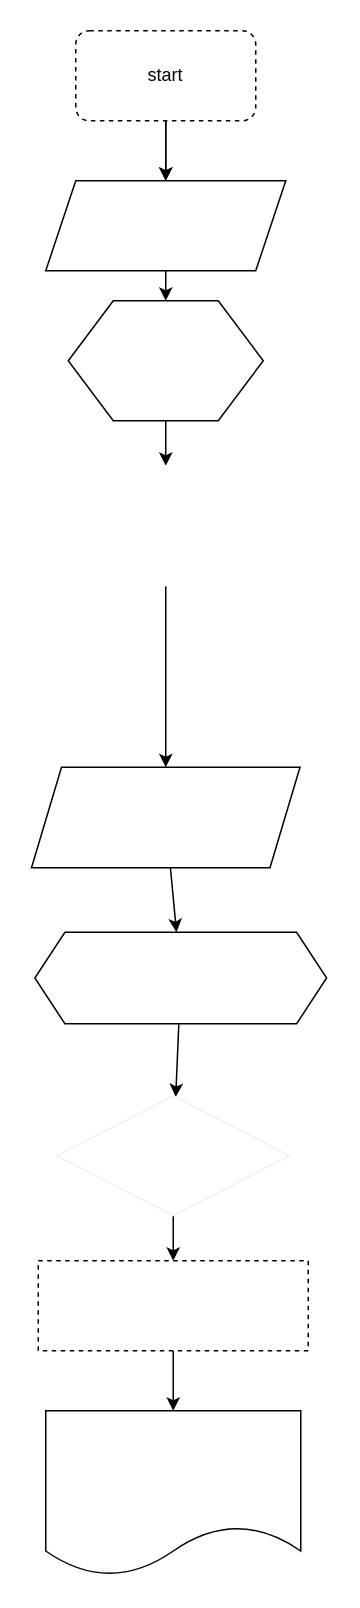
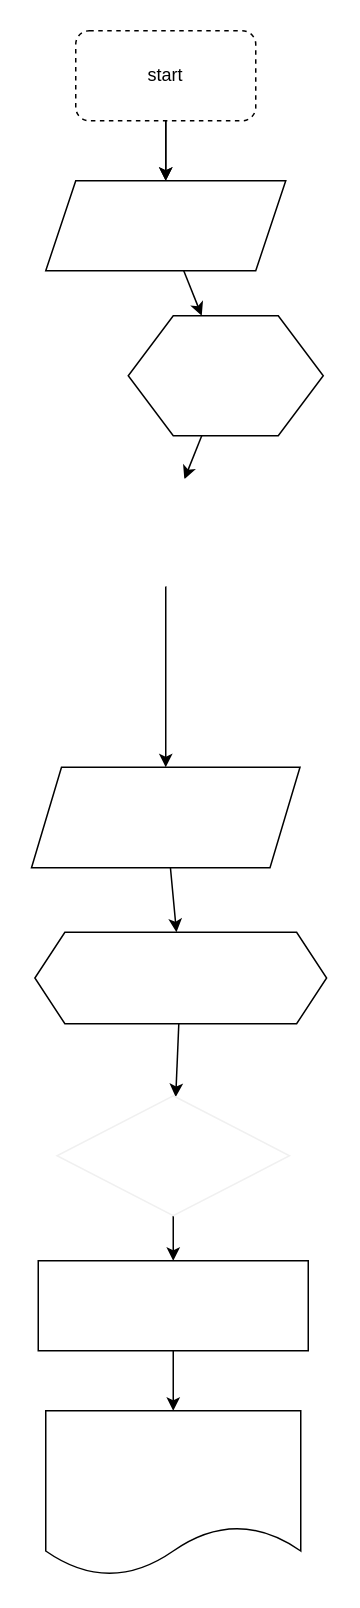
  <mxCell id="0" />
  <mxCell id="1" parent="0" />
  <mxCell id="2" value="" style="edgeStyle=none;html=1;" edge="1" parent="1" source="4"><mxGeometry relative="1" as="geometry"><mxPoint x="110" y="120" as="targetPoint" /></mxGeometry></mxCell>
  <mxCell id="3" style="edgeStyle=none;html=1;" edge="1" parent="1" source="4" target="6"><mxGeometry relative="1" as="geometry" /></mxCell>
  <mxCell id="4" value="start" style="rounded=1;whiteSpace=wrap;html=1;dashed=1;" vertex="1" parent="1"><mxGeometry x="50" y="20" width="120" height="60" as="geometry" /></mxCell>
  <mxCell id="5" value="" style="edgeStyle=none;html=1;fontFamily=Times New Roman;fontSize=6;fontColor=#FFFFFF;" edge="1" parent="1" source="6" target="8"><mxGeometry relative="1" as="geometry" /></mxCell>
  <mxCell id="6" value="&lt;div style=&quot;line-height: 18px&quot;&gt;&lt;p class=&quot;p1&quot; style=&quot;margin: 0px ; font-stretch: normal ; line-height: normal&quot;&gt;&lt;font color=&quot;#ffffff&quot; style=&quot;font-size: 9px&quot;&gt;string[] Array = new string[] {};&lt;/font&gt;&lt;/p&gt;&lt;div style=&quot;line-height: 18px ; font-size: 8px&quot;&gt;&lt;font color=&quot;#ffffff&quot; style=&quot;font-size: 8px&quot;&gt;int lenArray = 0;&lt;/font&gt;&lt;/div&gt;&lt;/div&gt;" style="shape=parallelogram;perimeter=parallelogramPerimeter;whiteSpace=wrap;html=1;fixedSize=1;" vertex="1" parent="1"><mxGeometry x="30" y="120" width="160" height="60" as="geometry" /></mxCell>
  <mxCell id="7" value="" style="edgeStyle=none;html=1;fontFamily=Times New Roman;fontSize=6;fontColor=#FFFFFF;" edge="1" parent="1" source="8" target="10"><mxGeometry relative="1" as="geometry" /></mxCell>
- <mxCell id="8" value="&lt;div style=&quot;line-height: 18px&quot;&gt;&lt;font face=&quot;Helvetica&quot; style=&quot;font-size: 10px&quot;&gt;i &amp;lt;= Array.Length - 1; i++&lt;/font&gt;&lt;/div&gt;" style="shape=hexagon;perimeter=hexagonPerimeter2;whiteSpace=wrap;html=1;fixedSize=1;fontFamily=Times New Roman;fontSize=9;fontColor=#FFFFFF;size=30;" vertex="1" parent="1"><mxGeometry x="45" y="200" width="130" height="80" as="geometry" /></mxCell>
+ <mxCell id="8" value="&lt;div style=&quot;line-height: 18px&quot;&gt;&lt;font face=&quot;Helvetica&quot; style=&quot;font-size: 10px&quot;&gt;i &amp;lt;= Array.Length - 1; i++&lt;/font&gt;&lt;/div&gt;" style="shape=hexagon;perimeter=hexagonPerimeter2;whiteSpace=wrap;html=1;fixedSize=1;fontFamily=Times New Roman;fontSize=9;fontColor=#FFFFFF;size=30;" vertex="1" parent="1"><mxGeometry x="85" y="210" width="130" height="80" as="geometry" /></mxCell>
  <mxCell id="9" value="" style="edgeStyle=none;html=1;fontFamily=Times New Roman;fontSize=11;fontColor=#FFFFFF;" edge="1" parent="1" source="10" target="12"><mxGeometry relative="1" as="geometry" /></mxCell>
  <mxCell id="10" value="&lt;div style=&quot;line-height: 18px&quot;&gt;&lt;font style=&quot;font-size: 9px&quot; face=&quot;Helvetica&quot;&gt;Array[i].Length &amp;lt;= 3&lt;/font&gt;&lt;/div&gt;" style="rhombus;whiteSpace=wrap;html=1;fontFamily=Times New Roman;fontSize=9;fontColor=#FFFFFF;strokeColor=#FFFFFF;" vertex="1" parent="1"><mxGeometry x="55" y="310" width="110" height="80" as="geometry" /></mxCell>
  <mxCell id="11" value="" style="edgeStyle=none;html=1;fontFamily=Times New Roman;fontSize=9;fontColor=#FFFFFF;" edge="1" parent="1" source="12" target="14"><mxGeometry relative="1" as="geometry" /></mxCell>
  <mxCell id="12" value="&lt;div style=&quot;line-height: 18px ; font-size: 8px&quot;&gt;&lt;div&gt;&lt;font face=&quot;Helvetica&quot; style=&quot;font-size: 8px&quot;&gt;string[] newArray = new string[lenArray];&lt;/font&gt;&lt;/div&gt;&lt;div&gt;&lt;font face=&quot;Helvetica&quot; style=&quot;font-size: 8px&quot;&gt;int index = 0;&lt;/font&gt;&lt;/div&gt;&lt;/div&gt;" style="shape=parallelogram;perimeter=parallelogramPerimeter;whiteSpace=wrap;html=1;fixedSize=1;fontFamily=Times New Roman;fontSize=9;fontColor=#FFFFFF;" vertex="1" parent="1"><mxGeometry x="20.5" y="511" width="179" height="67" as="geometry" /></mxCell>
  <mxCell id="13" value="" style="edgeStyle=none;html=1;fontFamily=Times New Roman;fontSize=9;fontColor=#FFFFFF;" edge="1" parent="1" source="14" target="16"><mxGeometry relative="1" as="geometry" /></mxCell>
  <mxCell id="14" value="&lt;div style=&quot;font-family: &amp;#34;menlo&amp;#34; , &amp;#34;monaco&amp;#34; , &amp;#34;courier new&amp;#34; , monospace ; line-height: 18px&quot;&gt;&lt;font style=&quot;font-size: 9px&quot;&gt;int i = 0; i &amp;lt;= Array.Length - 1; i++&lt;/font&gt;&lt;/div&gt;" style="shape=hexagon;perimeter=hexagonPerimeter2;whiteSpace=wrap;html=1;fixedSize=1;fontFamily=Times New Roman;fontSize=9;fontColor=#FFFFFF;" vertex="1" parent="1"><mxGeometry x="22.75" y="621" width="194.5" height="61" as="geometry" /></mxCell>
  <mxCell id="15" value="" style="edgeStyle=none;html=1;fontFamily=Times New Roman;fontSize=11;fontColor=#FFFFFF;" edge="1" parent="1" source="16" target="18"><mxGeometry relative="1" as="geometry" /></mxCell>
  <mxCell id="16" value="&lt;div style=&quot;line-height: 18px&quot;&gt;&lt;font face=&quot;Helvetica&quot;&gt;Array[i].Length &amp;lt;= 3&lt;/font&gt;&lt;/div&gt;" style="rhombus;whiteSpace=wrap;html=1;fontFamily=Times New Roman;fontSize=9;fontColor=#FFFFFF;strokeColor=#F0F0F0;" vertex="1" parent="1"><mxGeometry x="37.5" y="730" width="155" height="80" as="geometry" /></mxCell>
  <mxCell id="17" style="edgeStyle=none;html=1;fontFamily=Times New Roman;fontSize=9;fontColor=#FFFFFF;" edge="1" parent="1" source="18" target="19"><mxGeometry relative="1" as="geometry" /></mxCell>
- <mxCell id="18" value="&lt;div style=&quot;font-size: 11px ; line-height: 18px&quot;&gt;&lt;div&gt;&lt;font face=&quot;Helvetica&quot;&gt;newArray[index] = Array[i];&lt;/font&gt;&lt;/div&gt;&lt;div&gt;&lt;font face=&quot;Helvetica&quot;&gt;        index++;&lt;/font&gt;&lt;/div&gt;&lt;/div&gt;" style="rounded=0;whiteSpace=wrap;html=1;fontFamily=Times New Roman;fontSize=9;fontColor=#FFFFFF;dashed=1;" vertex="1" parent="1"><mxGeometry x="25" y="840" width="180" height="60" as="geometry" /></mxCell>
+ <mxCell id="18" value="&lt;div style=&quot;font-size: 11px ; line-height: 18px&quot;&gt;&lt;div&gt;&lt;font face=&quot;Helvetica&quot;&gt;newArray[index] = Array[i];&lt;/font&gt;&lt;/div&gt;&lt;div&gt;&lt;font face=&quot;Helvetica&quot;&gt;        index++;&lt;/font&gt;&lt;/div&gt;&lt;/div&gt;" style="rounded=0;whiteSpace=wrap;html=1;fontFamily=Times New Roman;fontSize=9;fontColor=#FFFFFF;" vertex="1" parent="1"><mxGeometry x="25" y="840" width="180" height="60" as="geometry" /></mxCell>
  <mxCell id="19" value="&lt;div style=&quot;line-height: 18px&quot;&gt;&lt;div&gt;&lt;font face=&quot;Helvetica&quot;&gt;PrintArray(Array);&lt;/font&gt;&lt;/div&gt;&lt;div&gt;&lt;font face=&quot;Helvetica&quot;&gt;Console.Write(&quot;→ &quot;);&lt;/font&gt;&lt;/div&gt;&lt;div&gt;&lt;font face=&quot;Helvetica&quot;&gt;PrintArray(newArray);&lt;/font&gt;&lt;/div&gt;&lt;div&gt;&lt;font face=&quot;Helvetica&quot;&gt;END&lt;/font&gt;&lt;/div&gt;&lt;/div&gt;" style="shape=document;whiteSpace=wrap;html=1;boundedLbl=1;fontFamily=Times New Roman;fontSize=9;fontColor=#FFFFFF;" vertex="1" parent="1"><mxGeometry x="30" y="940" width="170" height="110" as="geometry" /></mxCell>
